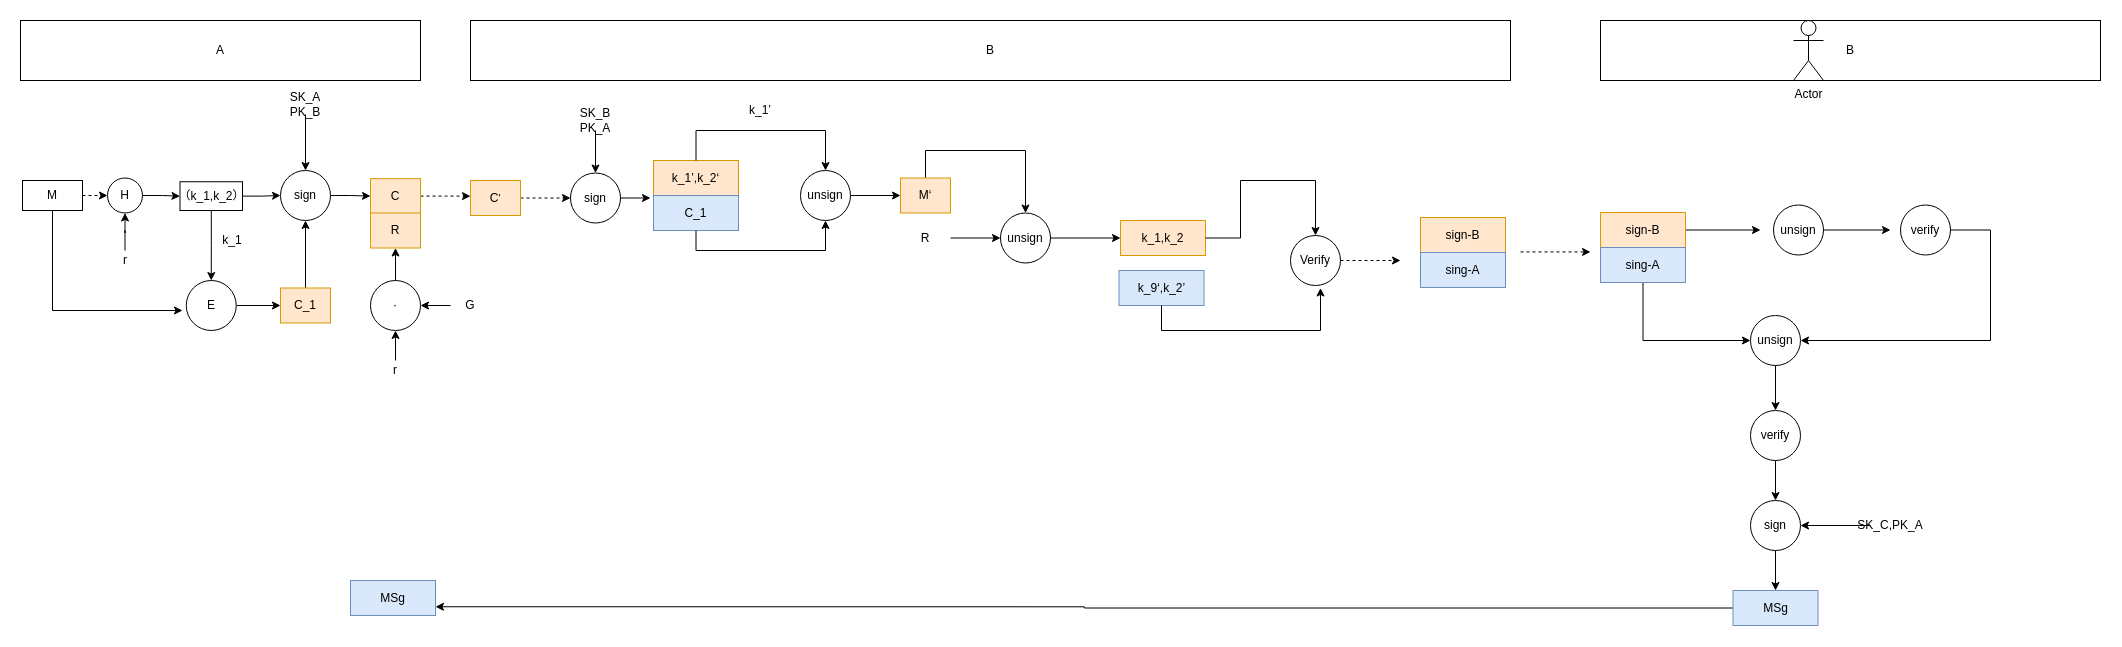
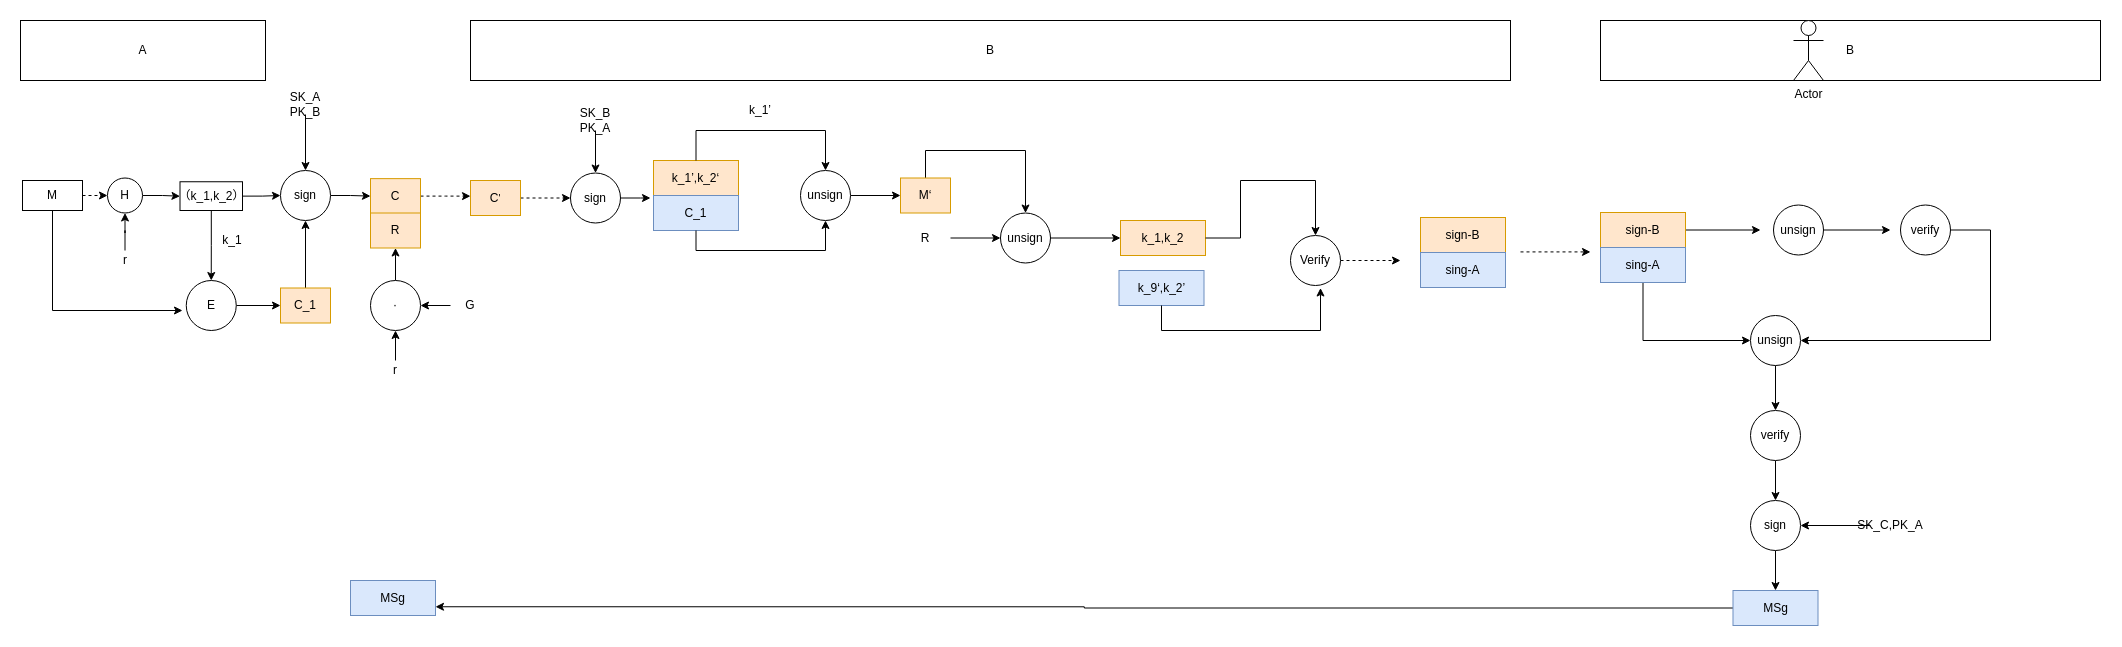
  <mxCell id="0" />
  <mxCell id="1" parent="0" />
  <mxCell id="2" style="edgeStyle=orthogonalEdgeStyle;rounded=0;orthogonalLoop=1;jettySize=auto;html=1;exitX=1;exitY=0.5;exitDx=0;exitDy=0;entryX=0;entryY=0.5;entryDx=0;entryDy=0;dashed=1;" edge="1" parent="1" source="4" target="6"><mxGeometry relative="1" as="geometry" /></mxCell>
  <mxCell id="3" style="edgeStyle=orthogonalEdgeStyle;rounded=0;orthogonalLoop=1;jettySize=auto;html=1;" edge="1" parent="1" source="4"><mxGeometry relative="1" as="geometry"><mxPoint x="182" y="310" as="targetPoint" /><Array as="points"><mxPoint x="52" y="310" /></Array></mxGeometry></mxCell>
  <mxCell id="4" value="M" style="rounded=0;whiteSpace=wrap;html=1;" vertex="1" parent="1"><mxGeometry x="22" y="180" width="60" height="30" as="geometry" /></mxCell>
  <mxCell id="5" value="" style="edgeStyle=orthogonalEdgeStyle;rounded=0;orthogonalLoop=1;jettySize=auto;html=1;" edge="1" parent="1" source="6" target="14"><mxGeometry relative="1" as="geometry" /></mxCell>
  <mxCell id="6" value="H" style="ellipse;whiteSpace=wrap;html=1;aspect=fixed;" vertex="1" parent="1"><mxGeometry x="107" y="177.5" width="35" height="35" as="geometry" /></mxCell>
- <mxCell id="7" value="A" style="rounded=0;whiteSpace=wrap;html=1;" vertex="1" parent="1"><mxGeometry x="20" y="20" width="400" height="60" as="geometry" /></mxCell>
+ <mxCell id="7" value="A" style="rounded=0;whiteSpace=wrap;html=1;" vertex="1" parent="1"><mxGeometry x="20" y="20" width="245" height="60" as="geometry" /></mxCell>
  <mxCell id="8" value="B" style="rounded=0;whiteSpace=wrap;html=1;" vertex="1" parent="1"><mxGeometry x="470" y="20" width="1040" height="60" as="geometry" /></mxCell>
  <mxCell id="9" value="B" style="rounded=0;whiteSpace=wrap;html=1;" vertex="1" parent="1"><mxGeometry x="1600" y="20" width="500" height="60" as="geometry" /></mxCell>
  <mxCell id="10" style="edgeStyle=orthogonalEdgeStyle;rounded=0;orthogonalLoop=1;jettySize=auto;html=1;entryX=0.5;entryY=1;entryDx=0;entryDy=0;" edge="1" parent="1" source="11" target="6"><mxGeometry relative="1" as="geometry" /></mxCell>
  <mxCell id="11" value="r" style="text;html=1;strokeColor=none;fillColor=none;align=center;verticalAlign=middle;whiteSpace=wrap;rounded=0;" vertex="1" parent="1"><mxGeometry x="104.5" y="250" width="40" height="20" as="geometry" /></mxCell>
  <mxCell id="12" style="edgeStyle=orthogonalEdgeStyle;rounded=0;orthogonalLoop=1;jettySize=auto;html=1;entryX=0.5;entryY=0;entryDx=0;entryDy=0;" edge="1" parent="1" source="14" target="16"><mxGeometry relative="1" as="geometry" /></mxCell>
  <mxCell id="13" style="edgeStyle=orthogonalEdgeStyle;rounded=0;orthogonalLoop=1;jettySize=auto;html=1;exitX=1;exitY=0.5;exitDx=0;exitDy=0;startArrow=none;startFill=0;endArrow=classic;endFill=1;" edge="1" parent="1" source="14" target="19"><mxGeometry relative="1" as="geometry" /></mxCell>
  <mxCell id="14" value="（k_1,k_2）" style="whiteSpace=wrap;html=1;" vertex="1" parent="1"><mxGeometry x="179.5" y="181.25" width="62.5" height="28.75" as="geometry" /></mxCell>
  <mxCell id="15" style="edgeStyle=orthogonalEdgeStyle;rounded=0;orthogonalLoop=1;jettySize=auto;html=1;startArrow=none;startFill=0;endArrow=classic;endFill=1;" edge="1" parent="1" source="16" target="21"><mxGeometry relative="1" as="geometry" /></mxCell>
  <mxCell id="16" value="E" style="ellipse;whiteSpace=wrap;html=1;aspect=fixed;" vertex="1" parent="1"><mxGeometry x="185.75" y="280" width="50" height="50" as="geometry" /></mxCell>
  <mxCell id="17" value="k_1" style="text;html=1;strokeColor=none;fillColor=none;align=center;verticalAlign=middle;whiteSpace=wrap;rounded=0;" vertex="1" parent="1"><mxGeometry x="212" y="230" width="40" height="20" as="geometry" /></mxCell>
  <mxCell id="18" style="edgeStyle=orthogonalEdgeStyle;rounded=0;orthogonalLoop=1;jettySize=auto;html=1;startArrow=none;startFill=0;endArrow=classic;endFill=1;" edge="1" parent="1" source="19" target="23"><mxGeometry relative="1" as="geometry" /></mxCell>
  <mxCell id="19" value="sign" style="ellipse;whiteSpace=wrap;html=1;aspect=fixed;" vertex="1" parent="1"><mxGeometry x="280" y="170" width="50" height="50" as="geometry" /></mxCell>
  <mxCell id="20" style="edgeStyle=orthogonalEdgeStyle;rounded=0;orthogonalLoop=1;jettySize=auto;html=1;entryX=0.5;entryY=1;entryDx=0;entryDy=0;startArrow=none;startFill=0;endArrow=classic;endFill=1;" edge="1" parent="1" source="21" target="19"><mxGeometry relative="1" as="geometry" /></mxCell>
  <mxCell id="21" value="C_1" style="rounded=0;whiteSpace=wrap;html=1;fillColor=#ffe6cc;strokeColor=#d79b00;" vertex="1" parent="1"><mxGeometry x="280" y="287.5" width="50" height="35" as="geometry" /></mxCell>
  <mxCell id="22" style="edgeStyle=orthogonalEdgeStyle;rounded=0;orthogonalLoop=1;jettySize=auto;html=1;startArrow=none;startFill=0;endArrow=classic;endFill=1;dashed=1;" edge="1" parent="1" source="23"><mxGeometry relative="1" as="geometry"><mxPoint x="470" y="195.63" as="targetPoint" /></mxGeometry></mxCell>
  <mxCell id="23" value="C" style="rounded=0;whiteSpace=wrap;html=1;fillColor=#ffe6cc;strokeColor=#d79b00;" vertex="1" parent="1"><mxGeometry x="370" y="178.13" width="50" height="35" as="geometry" /></mxCell>
  <mxCell id="24" style="edgeStyle=orthogonalEdgeStyle;rounded=0;orthogonalLoop=1;jettySize=auto;html=1;entryX=0.5;entryY=0;entryDx=0;entryDy=0;startArrow=none;startFill=0;endArrow=classic;endFill=1;" edge="1" parent="1" source="25" target="19"><mxGeometry relative="1" as="geometry" /></mxCell>
  <mxCell id="25" value="SK_A&lt;br&gt;PK_B" style="text;html=1;strokeColor=none;fillColor=none;align=center;verticalAlign=middle;whiteSpace=wrap;rounded=0;" vertex="1" parent="1"><mxGeometry x="285" y="94" width="40" height="20" as="geometry" /></mxCell>
  <mxCell id="26" style="edgeStyle=orthogonalEdgeStyle;rounded=0;orthogonalLoop=1;jettySize=auto;html=1;entryX=0;entryY=0.5;entryDx=0;entryDy=0;dashed=1;startArrow=none;startFill=0;endArrow=classic;endFill=1;" edge="1" parent="1" source="27" target="29"><mxGeometry relative="1" as="geometry" /></mxCell>
  <mxCell id="27" value="C&lt;span style=&quot;font-size: 10px&quot;&gt;'&lt;/span&gt;" style="rounded=0;whiteSpace=wrap;html=1;fillColor=#ffe6cc;strokeColor=#d79b00;" vertex="1" parent="1"><mxGeometry x="470" y="180" width="50" height="35" as="geometry" /></mxCell>
  <mxCell id="28" style="edgeStyle=orthogonalEdgeStyle;rounded=0;orthogonalLoop=1;jettySize=auto;html=1;startArrow=none;startFill=0;endArrow=classic;endFill=1;" edge="1" parent="1" source="29"><mxGeometry relative="1" as="geometry"><mxPoint x="650" y="197.5" as="targetPoint" /></mxGeometry></mxCell>
  <mxCell id="29" value="sign" style="ellipse;whiteSpace=wrap;html=1;aspect=fixed;" vertex="1" parent="1"><mxGeometry x="570" y="172.5" width="50" height="50" as="geometry" /></mxCell>
  <mxCell id="30" style="edgeStyle=orthogonalEdgeStyle;rounded=0;orthogonalLoop=1;jettySize=auto;html=1;entryX=0.5;entryY=0;entryDx=0;entryDy=0;startArrow=none;startFill=0;endArrow=classic;endFill=1;" edge="1" parent="1" source="31" target="29"><mxGeometry relative="1" as="geometry" /></mxCell>
  <mxCell id="31" value="SK_B&lt;br&gt;PK_A" style="text;html=1;strokeColor=none;fillColor=none;align=center;verticalAlign=middle;whiteSpace=wrap;rounded=0;" vertex="1" parent="1"><mxGeometry x="575" y="110" width="40" height="20" as="geometry" /></mxCell>
  <mxCell id="32" value="" style="group" vertex="1" connectable="0" parent="1"><mxGeometry x="653" y="160" width="85" height="70" as="geometry" /></mxCell>
  <mxCell id="33" value="k_1’,k_2‘" style="rounded=0;whiteSpace=wrap;html=1;fillColor=#ffe6cc;strokeColor=#d79b00;" vertex="1" parent="32"><mxGeometry width="85" height="35" as="geometry" /></mxCell>
  <mxCell id="34" value="C_1" style="rounded=0;whiteSpace=wrap;html=1;fillColor=#dae8fc;strokeColor=#6c8ebf;" vertex="1" parent="32"><mxGeometry y="35" width="85" height="35" as="geometry" /></mxCell>
  <mxCell id="35" style="edgeStyle=orthogonalEdgeStyle;rounded=0;orthogonalLoop=1;jettySize=auto;html=1;entryX=0;entryY=0.5;entryDx=0;entryDy=0;startArrow=none;startFill=0;endArrow=classic;endFill=1;" edge="1" parent="1" source="36" target="48"><mxGeometry relative="1" as="geometry" /></mxCell>
  <mxCell id="36" value="unsign" style="ellipse;whiteSpace=wrap;html=1;aspect=fixed;" vertex="1" parent="1"><mxGeometry x="800" y="170" width="50" height="50" as="geometry" /></mxCell>
  <mxCell id="37" style="edgeStyle=orthogonalEdgeStyle;rounded=0;orthogonalLoop=1;jettySize=auto;html=1;entryX=0.5;entryY=0;entryDx=0;entryDy=0;startArrow=none;startFill=0;endArrow=classic;endFill=1;" edge="1" parent="1" source="33" target="36"><mxGeometry relative="1" as="geometry"><Array as="points"><mxPoint x="696" y="130" /><mxPoint x="825" y="130" /></Array></mxGeometry></mxCell>
  <mxCell id="38" value="k_1’" style="text;html=1;strokeColor=none;fillColor=none;align=center;verticalAlign=middle;whiteSpace=wrap;rounded=0;" vertex="1" parent="1"><mxGeometry x="740" y="100" width="40" height="20" as="geometry" /></mxCell>
  <mxCell id="39" style="edgeStyle=orthogonalEdgeStyle;rounded=0;orthogonalLoop=1;jettySize=auto;html=1;exitX=0.5;exitY=1;exitDx=0;exitDy=0;entryX=0.5;entryY=1;entryDx=0;entryDy=0;startArrow=none;startFill=0;endArrow=classic;endFill=1;" edge="1" parent="1" source="34" target="36"><mxGeometry relative="1" as="geometry" /></mxCell>
  <mxCell id="40" value="R" style="rounded=0;whiteSpace=wrap;html=1;fillColor=#ffe6cc;strokeColor=#d79b00;" vertex="1" parent="1"><mxGeometry x="370" y="212.5" width="50" height="35" as="geometry" /></mxCell>
  <mxCell id="41" style="edgeStyle=orthogonalEdgeStyle;rounded=0;orthogonalLoop=1;jettySize=auto;html=1;entryX=0.5;entryY=1;entryDx=0;entryDy=0;startArrow=none;startFill=0;endArrow=classic;endFill=1;" edge="1" parent="1" source="42" target="40"><mxGeometry relative="1" as="geometry" /></mxCell>
  <mxCell id="42" value="·" style="ellipse;whiteSpace=wrap;html=1;aspect=fixed;" vertex="1" parent="1"><mxGeometry x="370" y="280" width="50" height="50" as="geometry" /></mxCell>
  <mxCell id="43" style="edgeStyle=orthogonalEdgeStyle;rounded=0;orthogonalLoop=1;jettySize=auto;html=1;entryX=0.5;entryY=1;entryDx=0;entryDy=0;startArrow=none;startFill=0;endArrow=classic;endFill=1;" edge="1" parent="1" source="44" target="42"><mxGeometry relative="1" as="geometry" /></mxCell>
  <mxCell id="44" value="r" style="text;html=1;strokeColor=none;fillColor=none;align=center;verticalAlign=middle;whiteSpace=wrap;rounded=0;" vertex="1" parent="1"><mxGeometry x="375" y="360" width="40" height="20" as="geometry" /></mxCell>
  <mxCell id="45" style="edgeStyle=orthogonalEdgeStyle;rounded=0;orthogonalLoop=1;jettySize=auto;html=1;startArrow=none;startFill=0;endArrow=classic;endFill=1;" edge="1" parent="1" source="46" target="42"><mxGeometry relative="1" as="geometry" /></mxCell>
  <mxCell id="46" value="G" style="text;html=1;strokeColor=none;fillColor=none;align=center;verticalAlign=middle;whiteSpace=wrap;rounded=0;" vertex="1" parent="1"><mxGeometry x="450" y="295" width="40" height="20" as="geometry" /></mxCell>
  <mxCell id="47" style="edgeStyle=orthogonalEdgeStyle;rounded=0;orthogonalLoop=1;jettySize=auto;html=1;entryX=0.5;entryY=0;entryDx=0;entryDy=0;startArrow=none;startFill=0;endArrow=classic;endFill=1;" edge="1" parent="1" source="48" target="52"><mxGeometry relative="1" as="geometry"><Array as="points"><mxPoint x="925" y="150" /><mxPoint x="1025" y="150" /></Array></mxGeometry></mxCell>
  <mxCell id="48" value="M‘" style="rounded=0;whiteSpace=wrap;html=1;fillColor=#ffe6cc;strokeColor=#d79b00;" vertex="1" parent="1"><mxGeometry x="900" y="177.5" width="50" height="35" as="geometry" /></mxCell>
  <mxCell id="49" style="edgeStyle=orthogonalEdgeStyle;rounded=0;orthogonalLoop=1;jettySize=auto;html=1;entryX=0;entryY=0.5;entryDx=0;entryDy=0;startArrow=none;startFill=0;endArrow=classic;endFill=1;" edge="1" parent="1" source="50" target="52"><mxGeometry relative="1" as="geometry" /></mxCell>
  <mxCell id="50" value="R" style="text;html=1;strokeColor=none;fillColor=none;align=center;verticalAlign=middle;whiteSpace=wrap;rounded=0;" vertex="1" parent="1"><mxGeometry x="900" y="225" width="50" height="25" as="geometry" /></mxCell>
  <mxCell id="51" style="edgeStyle=orthogonalEdgeStyle;rounded=0;orthogonalLoop=1;jettySize=auto;html=1;startArrow=none;startFill=0;endArrow=classic;endFill=1;" edge="1" parent="1" source="52" target="54"><mxGeometry relative="1" as="geometry" /></mxCell>
  <mxCell id="52" value="unsign" style="ellipse;whiteSpace=wrap;html=1;aspect=fixed;" vertex="1" parent="1"><mxGeometry x="1000" y="212.5" width="50" height="50" as="geometry" /></mxCell>
  <mxCell id="53" value="" style="group;container=1;" vertex="1" connectable="0" parent="1"><mxGeometry x="1120" y="220" width="85" height="85" as="geometry" /></mxCell>
  <mxCell id="54" value="k_1,k_2" style="rounded=0;whiteSpace=wrap;html=1;fillColor=#ffe6cc;strokeColor=#d79b00;" vertex="1" parent="53"><mxGeometry width="85" height="35" as="geometry" /></mxCell>
  <mxCell id="55" value="k_9‘,k_2’" style="rounded=0;whiteSpace=wrap;html=1;fillColor=#dae8fc;strokeColor=#6c8ebf;" vertex="1" parent="53"><mxGeometry x="-1.5" y="50" width="85" height="35" as="geometry" /></mxCell>
  <mxCell id="56" style="edgeStyle=orthogonalEdgeStyle;rounded=0;orthogonalLoop=1;jettySize=auto;html=1;startArrow=none;startFill=0;endArrow=classic;endFill=1;dashed=1;" edge="1" parent="1" source="57"><mxGeometry relative="1" as="geometry"><mxPoint x="1400" y="260" as="targetPoint" /></mxGeometry></mxCell>
  <mxCell id="57" value="Verify" style="ellipse;whiteSpace=wrap;html=1;aspect=fixed;" vertex="1" parent="1"><mxGeometry x="1290" y="235" width="50" height="50" as="geometry" /></mxCell>
  <mxCell id="58" style="edgeStyle=orthogonalEdgeStyle;rounded=0;orthogonalLoop=1;jettySize=auto;html=1;exitX=1;exitY=0.5;exitDx=0;exitDy=0;entryX=0.5;entryY=0;entryDx=0;entryDy=0;startArrow=none;startFill=0;endArrow=classic;endFill=1;" edge="1" parent="1" source="54" target="57"><mxGeometry relative="1" as="geometry"><Array as="points"><mxPoint x="1240" y="238" /><mxPoint x="1240" y="180" /><mxPoint x="1315" y="180" /></Array></mxGeometry></mxCell>
  <mxCell id="59" style="edgeStyle=orthogonalEdgeStyle;rounded=0;orthogonalLoop=1;jettySize=auto;html=1;startArrow=none;startFill=0;endArrow=classic;endFill=1;" edge="1" parent="1" source="55"><mxGeometry relative="1" as="geometry"><mxPoint x="1320" y="287.5" as="targetPoint" /><Array as="points"><mxPoint x="1161" y="330" /><mxPoint x="1320" y="330" /></Array></mxGeometry></mxCell>
  <mxCell id="60" style="edgeStyle=orthogonalEdgeStyle;rounded=0;orthogonalLoop=1;jettySize=auto;html=1;startArrow=none;startFill=0;endArrow=classic;endFill=1;" edge="1" parent="1" source="61"><mxGeometry relative="1" as="geometry"><mxPoint x="1760" y="229.5" as="targetPoint" /></mxGeometry></mxCell>
  <mxCell id="61" value="sign-B" style="rounded=0;whiteSpace=wrap;html=1;fillColor=#ffe6cc;strokeColor=#d79b00;" vertex="1" parent="1"><mxGeometry x="1600" y="212" width="85" height="35" as="geometry" /></mxCell>
  <mxCell id="62" style="edgeStyle=orthogonalEdgeStyle;rounded=0;orthogonalLoop=1;jettySize=auto;html=1;entryX=0;entryY=0.5;entryDx=0;entryDy=0;startArrow=none;startFill=0;endArrow=classic;endFill=1;" edge="1" parent="1" source="63" target="73"><mxGeometry relative="1" as="geometry"><Array as="points"><mxPoint x="1643" y="340" /></Array></mxGeometry></mxCell>
  <mxCell id="63" value="sing-A" style="rounded=0;whiteSpace=wrap;html=1;fillColor=#dae8fc;strokeColor=#6c8ebf;" vertex="1" parent="1"><mxGeometry x="1600" y="247" width="85" height="35" as="geometry" /></mxCell>
  <mxCell id="64" value="" style="group" vertex="1" connectable="0" parent="1"><mxGeometry x="1420" y="217" width="85" height="70" as="geometry" /></mxCell>
  <mxCell id="65" value="sign-B" style="rounded=0;whiteSpace=wrap;html=1;fillColor=#ffe6cc;strokeColor=#d79b00;" vertex="1" parent="64"><mxGeometry width="85" height="35" as="geometry" /></mxCell>
  <mxCell id="66" value="sing-A" style="rounded=0;whiteSpace=wrap;html=1;fillColor=#dae8fc;strokeColor=#6c8ebf;" vertex="1" parent="64"><mxGeometry y="35" width="85" height="35" as="geometry" /></mxCell>
  <mxCell id="67" value="" style="endArrow=classic;html=1;dashed=1;" edge="1" parent="1"><mxGeometry width="50" height="50" relative="1" as="geometry"><mxPoint x="1520" y="251.41" as="sourcePoint" /><mxPoint x="1590" y="251.41" as="targetPoint" /></mxGeometry></mxCell>
  <mxCell id="68" style="edgeStyle=orthogonalEdgeStyle;rounded=0;orthogonalLoop=1;jettySize=auto;html=1;startArrow=none;startFill=0;endArrow=classic;endFill=1;" edge="1" parent="1" source="69"><mxGeometry relative="1" as="geometry"><mxPoint x="1890" y="229.5" as="targetPoint" /></mxGeometry></mxCell>
  <mxCell id="69" value="unsign" style="ellipse;whiteSpace=wrap;html=1;aspect=fixed;" vertex="1" parent="1"><mxGeometry x="1773" y="204.5" width="50" height="50" as="geometry" /></mxCell>
  <mxCell id="70" style="edgeStyle=orthogonalEdgeStyle;rounded=0;orthogonalLoop=1;jettySize=auto;html=1;startArrow=none;startFill=0;endArrow=classic;endFill=1;" edge="1" parent="1" source="71"><mxGeometry relative="1" as="geometry"><mxPoint x="1800" y="340" as="targetPoint" /><Array as="points"><mxPoint x="1990" y="230" /><mxPoint x="1990" y="340" /></Array></mxGeometry></mxCell>
  <mxCell id="71" value="verify" style="ellipse;whiteSpace=wrap;html=1;aspect=fixed;" vertex="1" parent="1"><mxGeometry x="1900" y="204.5" width="50" height="50" as="geometry" /></mxCell>
  <mxCell id="72" style="edgeStyle=orthogonalEdgeStyle;rounded=0;orthogonalLoop=1;jettySize=auto;html=1;entryX=0.5;entryY=0;entryDx=0;entryDy=0;startArrow=none;startFill=0;endArrow=classic;endFill=1;" edge="1" parent="1" source="73" target="76"><mxGeometry relative="1" as="geometry" /></mxCell>
  <mxCell id="73" value="unsign" style="ellipse;whiteSpace=wrap;html=1;aspect=fixed;" vertex="1" parent="1"><mxGeometry x="1750" y="315" width="50" height="50" as="geometry" /></mxCell>
  <mxCell id="74" value="Actor" style="shape=umlActor;verticalLabelPosition=bottom;verticalAlign=top;html=1;outlineConnect=0;" vertex="1" parent="1"><mxGeometry x="1793" y="20" width="30" height="60" as="geometry" /></mxCell>
  <mxCell id="75" style="edgeStyle=orthogonalEdgeStyle;rounded=0;orthogonalLoop=1;jettySize=auto;html=1;entryX=0.5;entryY=0;entryDx=0;entryDy=0;startArrow=none;startFill=0;endArrow=classic;endFill=1;" edge="1" parent="1" source="76" target="78"><mxGeometry relative="1" as="geometry" /></mxCell>
  <mxCell id="76" value="verify" style="ellipse;whiteSpace=wrap;html=1;aspect=fixed;" vertex="1" parent="1"><mxGeometry x="1750" y="410" width="50" height="50" as="geometry" /></mxCell>
  <mxCell id="77" style="edgeStyle=orthogonalEdgeStyle;rounded=0;orthogonalLoop=1;jettySize=auto;html=1;entryX=0.5;entryY=0;entryDx=0;entryDy=0;startArrow=none;startFill=0;endArrow=classic;endFill=1;" edge="1" parent="1" source="78" target="82"><mxGeometry relative="1" as="geometry" /></mxCell>
  <mxCell id="78" value="sign" style="ellipse;whiteSpace=wrap;html=1;aspect=fixed;" vertex="1" parent="1"><mxGeometry x="1750" y="500" width="50" height="50" as="geometry" /></mxCell>
  <mxCell id="79" style="edgeStyle=orthogonalEdgeStyle;rounded=0;orthogonalLoop=1;jettySize=auto;html=1;entryX=1;entryY=0.5;entryDx=0;entryDy=0;startArrow=none;startFill=0;endArrow=classic;endFill=1;" edge="1" parent="1" source="80" target="78"><mxGeometry relative="1" as="geometry" /></mxCell>
  <mxCell id="80" value="SK_C,PK_A" style="text;html=1;strokeColor=none;fillColor=none;align=center;verticalAlign=middle;whiteSpace=wrap;rounded=0;" vertex="1" parent="1"><mxGeometry x="1870" y="515" width="40" height="20" as="geometry" /></mxCell>
  <mxCell id="81" style="edgeStyle=orthogonalEdgeStyle;rounded=0;orthogonalLoop=1;jettySize=auto;html=1;entryX=1;entryY=0.75;entryDx=0;entryDy=0;startArrow=none;startFill=0;endArrow=classic;endFill=1;" edge="1" parent="1" source="82" target="83"><mxGeometry relative="1" as="geometry" /></mxCell>
  <mxCell id="82" value="MSg" style="rounded=0;whiteSpace=wrap;html=1;fillColor=#dae8fc;strokeColor=#6c8ebf;" vertex="1" parent="1"><mxGeometry x="1732.5" y="590" width="85" height="35" as="geometry" /></mxCell>
  <mxCell id="83" value="MSg" style="rounded=0;whiteSpace=wrap;html=1;fillColor=#dae8fc;strokeColor=#6c8ebf;" vertex="1" parent="1"><mxGeometry x="350" y="580" width="85" height="35" as="geometry" /></mxCell>
